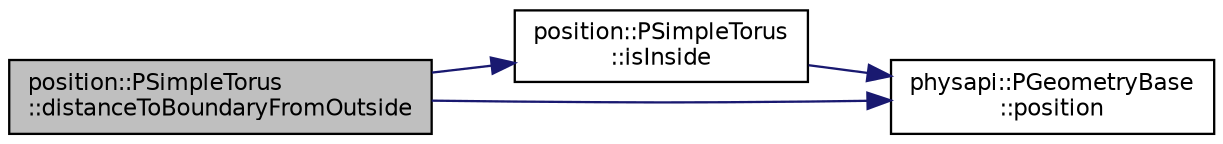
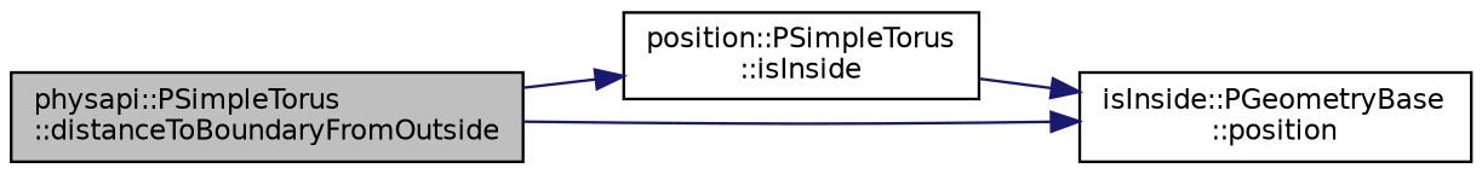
  digraph {
    rankdir=LR
    node [color=black fillcolor=white fontname=Helvetica fontsize=10 shape=record style=filled]
    edge [color=midnightblue fontname=Helvetica fontsize=10 labelfontname=Helvetica labelfontsize=10 style=solid]
-   n1 [fillcolor=grey75 fontcolor=black height=0.2 label="position::PSimpleTorus\l::distanceToBoundaryFromOutside" width=0.4]
+   n1 [fillcolor=grey75 fontcolor=black height=0.2 label="physapi::PSimpleTorus\l::distanceToBoundaryFromOutside" width=0.4]
    n2 [height=0.2 label="position::PSimpleTorus\l::isInside" width=0.4]
-   n3 [height=0.2 label="physapi::PGeometryBase\l::position" width=0.4]
+   n3 [height=0.2 label="isInside::PGeometryBase\l::position" width=0.4]
    n1 -> n2
    n1 -> n3
    n2 -> n3
  }
